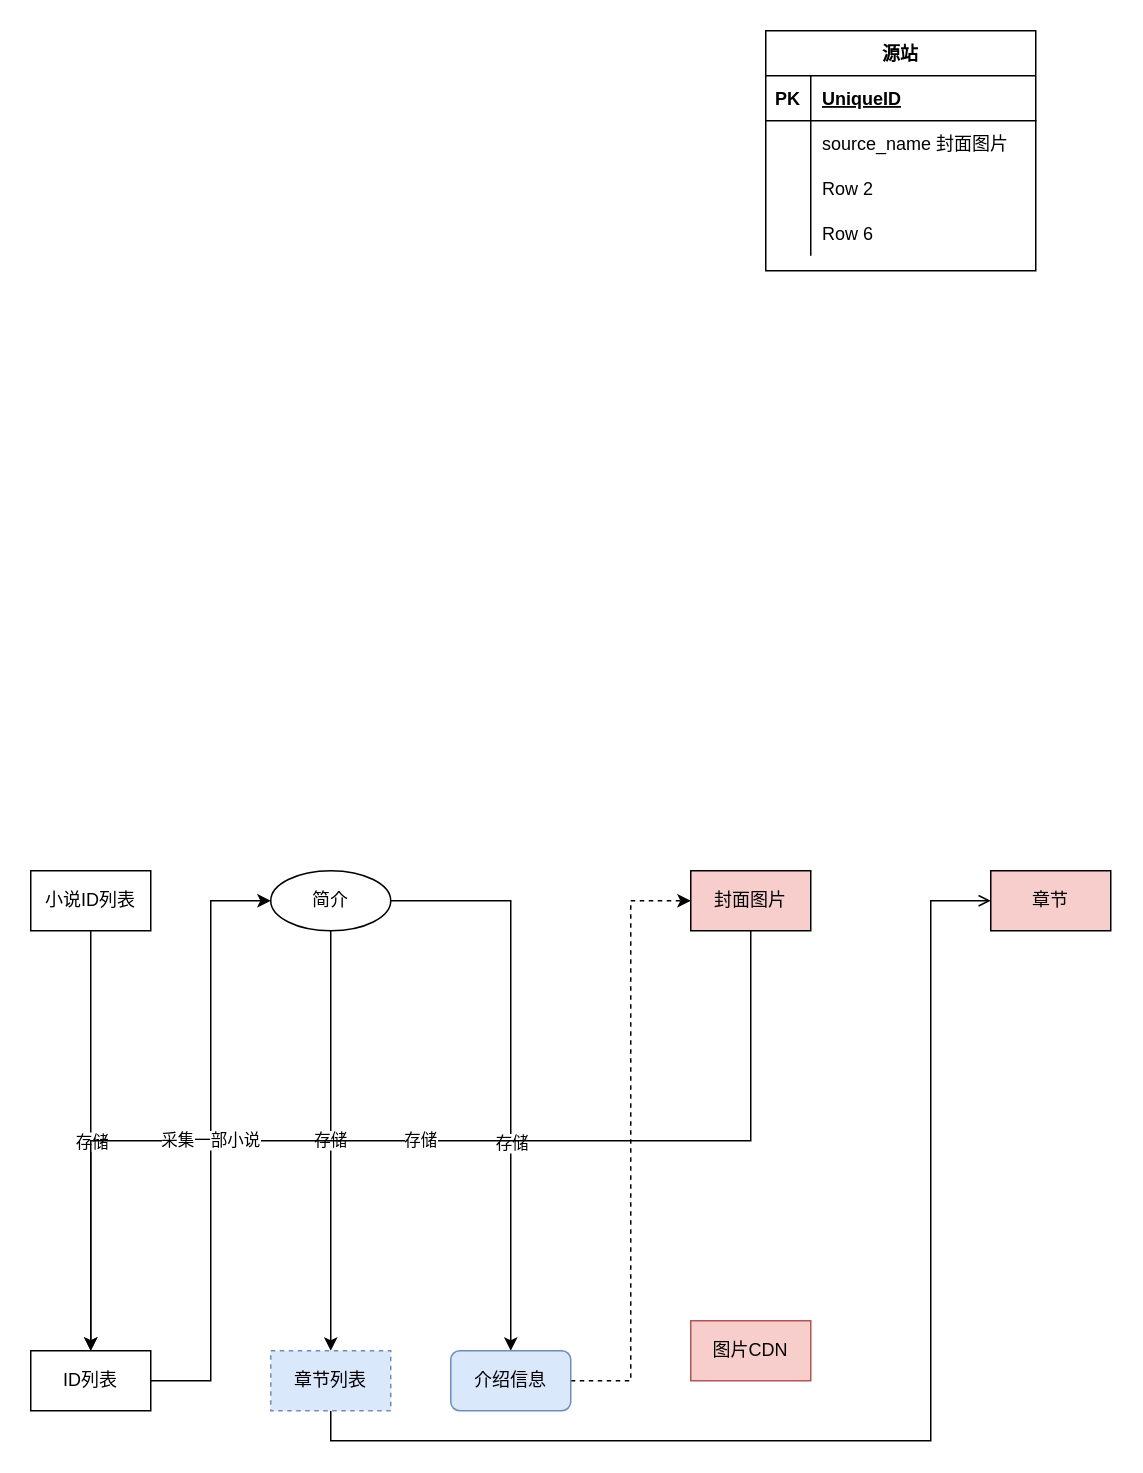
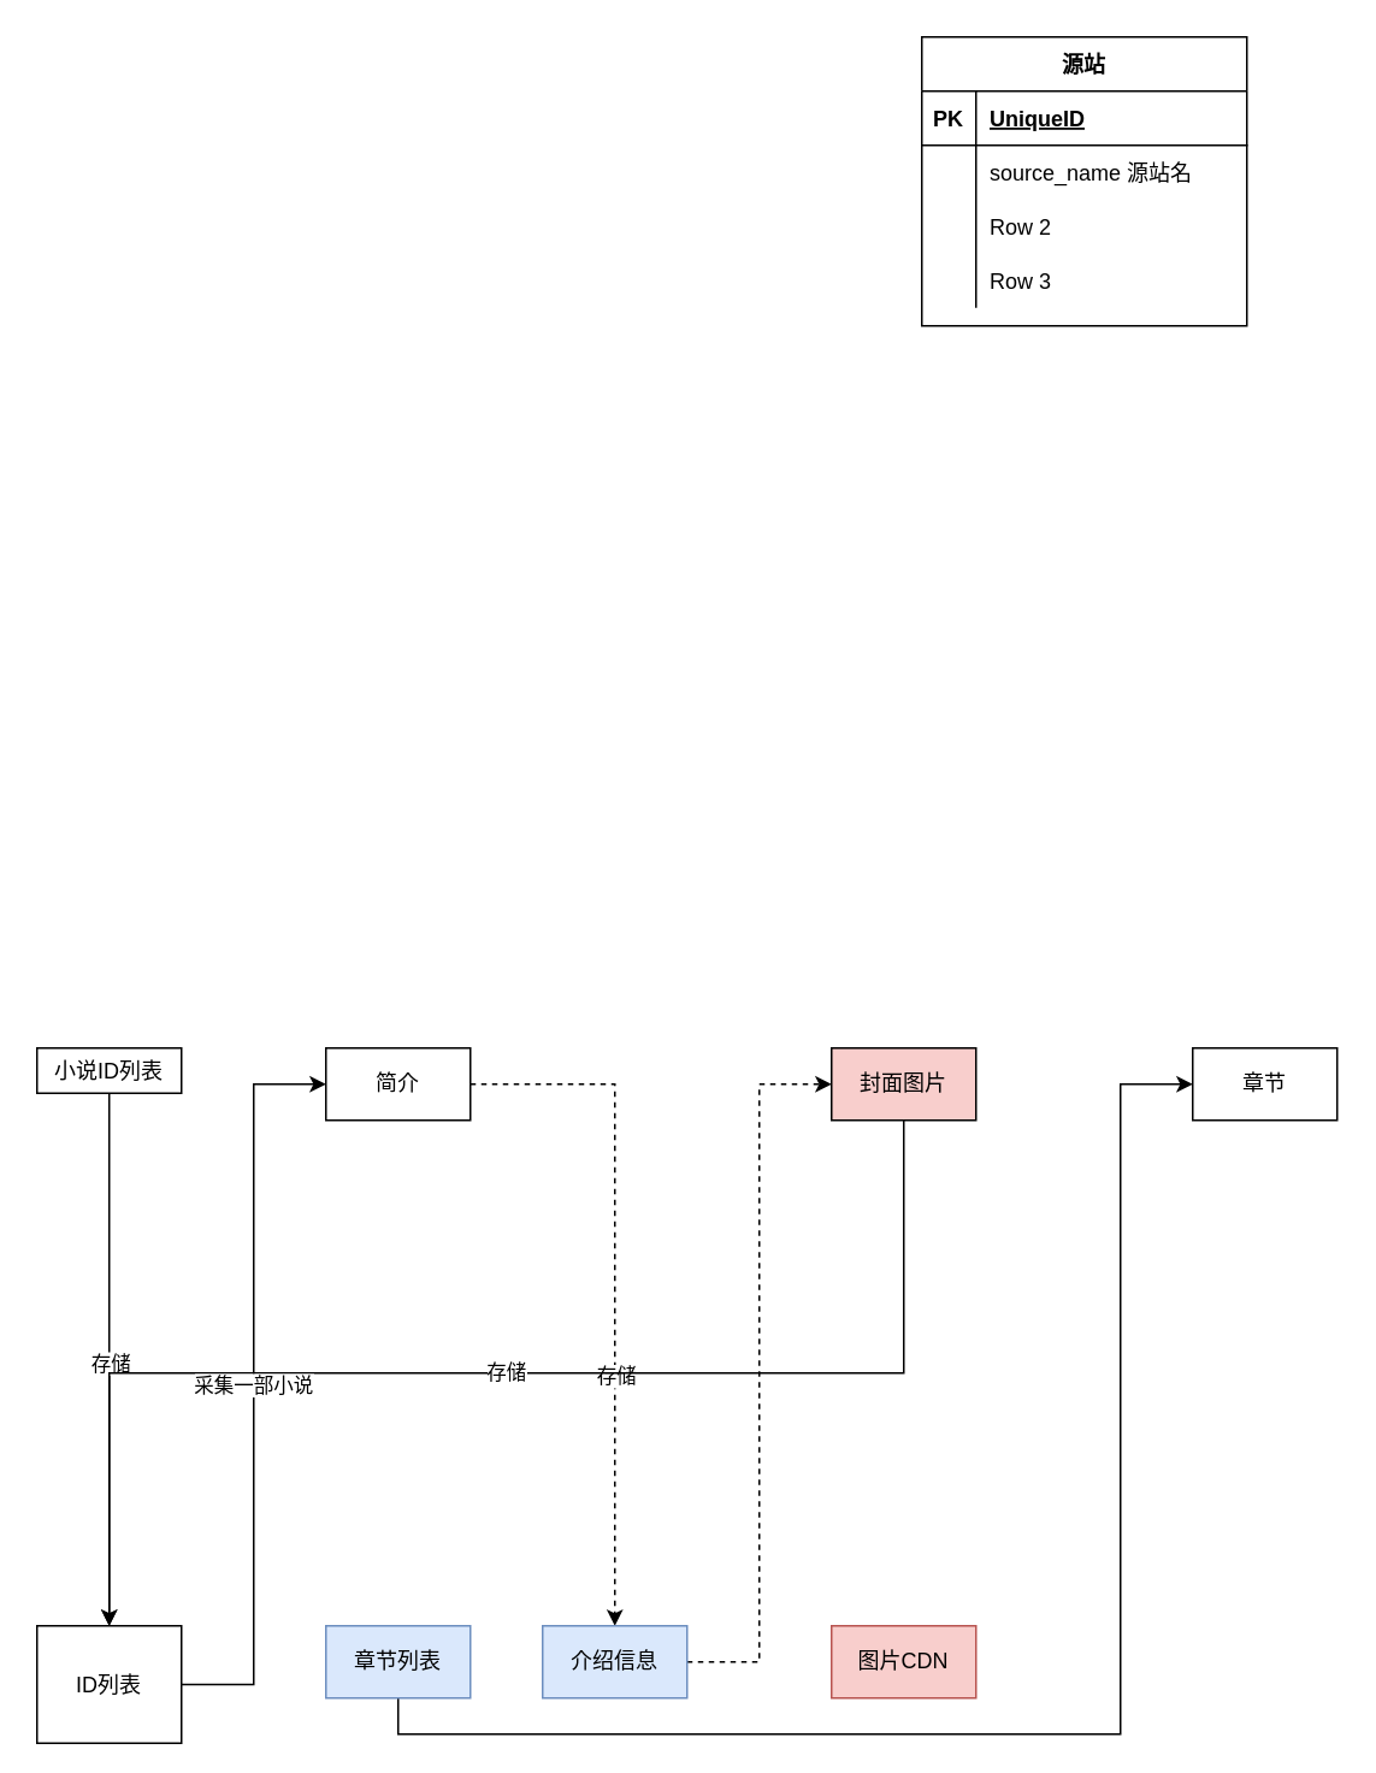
  <mxCell id="0" />
  <mxCell id="1" parent="0" />
  <mxCell id="2" value="源站" style="shape=table;startSize=30;container=1;collapsible=1;childLayout=tableLayout;fixedRows=1;rowLines=0;fontStyle=1;align=center;resizeLast=1;" parent="1" vertex="1"><mxGeometry x="510" y="20" width="180" height="160" as="geometry" /></mxCell>
  <mxCell id="3" value="" style="shape=tableRow;horizontal=0;startSize=0;swimlaneHead=0;swimlaneBody=0;fillColor=none;collapsible=0;dropTarget=0;points=[[0,0.5],[1,0.5]];portConstraint=eastwest;top=0;left=0;right=0;bottom=1;" parent="2" vertex="1"><mxGeometry y="30" width="180" height="30" as="geometry" /></mxCell>
  <mxCell id="4" value="PK" style="shape=partialRectangle;connectable=0;fillColor=none;top=0;left=0;bottom=0;right=0;fontStyle=1;overflow=hidden;" parent="3" vertex="1"><mxGeometry width="30" height="30" as="geometry"><mxRectangle width="30" height="30" as="alternateBounds" /></mxGeometry></mxCell>
  <mxCell id="5" value="UniqueID" style="shape=partialRectangle;connectable=0;fillColor=none;top=0;left=0;bottom=0;right=0;align=left;spacingLeft=6;fontStyle=5;overflow=hidden;" parent="3" vertex="1"><mxGeometry x="30" width="150" height="30" as="geometry"><mxRectangle width="150" height="30" as="alternateBounds" /></mxGeometry></mxCell>
  <mxCell id="6" value="" style="shape=tableRow;horizontal=0;startSize=0;swimlaneHead=0;swimlaneBody=0;fillColor=none;collapsible=0;dropTarget=0;points=[[0,0.5],[1,0.5]];portConstraint=eastwest;top=0;left=0;right=0;bottom=0;" parent="2" vertex="1"><mxGeometry y="60" width="180" height="30" as="geometry" /></mxCell>
  <mxCell id="7" value="" style="shape=partialRectangle;connectable=0;fillColor=none;top=0;left=0;bottom=0;right=0;editable=1;overflow=hidden;" parent="6" vertex="1"><mxGeometry width="30" height="30" as="geometry"><mxRectangle width="30" height="30" as="alternateBounds" /></mxGeometry></mxCell>
- <mxCell id="8" value="source_name 封面图片" style="shape=partialRectangle;connectable=0;fillColor=none;top=0;left=0;bottom=0;right=0;align=left;spacingLeft=6;overflow=hidden;" parent="6" vertex="1"><mxGeometry x="30" width="150" height="30" as="geometry"><mxRectangle width="150" height="30" as="alternateBounds" /></mxGeometry></mxCell>
+ <mxCell id="8" value="source_name 源站名" style="shape=partialRectangle;connectable=0;fillColor=none;top=0;left=0;bottom=0;right=0;align=left;spacingLeft=6;overflow=hidden;" parent="6" vertex="1"><mxGeometry x="30" width="150" height="30" as="geometry"><mxRectangle width="150" height="30" as="alternateBounds" /></mxGeometry></mxCell>
  <mxCell id="9" value="" style="shape=tableRow;horizontal=0;startSize=0;swimlaneHead=0;swimlaneBody=0;fillColor=none;collapsible=0;dropTarget=0;points=[[0,0.5],[1,0.5]];portConstraint=eastwest;top=0;left=0;right=0;bottom=0;" parent="2" vertex="1"><mxGeometry y="90" width="180" height="30" as="geometry" /></mxCell>
  <mxCell id="10" value="" style="shape=partialRectangle;connectable=0;fillColor=none;top=0;left=0;bottom=0;right=0;editable=1;overflow=hidden;" parent="9" vertex="1"><mxGeometry width="30" height="30" as="geometry"><mxRectangle width="30" height="30" as="alternateBounds" /></mxGeometry></mxCell>
  <mxCell id="11" value="Row 2" style="shape=partialRectangle;connectable=0;fillColor=none;top=0;left=0;bottom=0;right=0;align=left;spacingLeft=6;overflow=hidden;" parent="9" vertex="1"><mxGeometry x="30" width="150" height="30" as="geometry"><mxRectangle width="150" height="30" as="alternateBounds" /></mxGeometry></mxCell>
  <mxCell id="12" value="" style="shape=tableRow;horizontal=0;startSize=0;swimlaneHead=0;swimlaneBody=0;fillColor=none;collapsible=0;dropTarget=0;points=[[0,0.5],[1,0.5]];portConstraint=eastwest;top=0;left=0;right=0;bottom=0;" parent="2" vertex="1"><mxGeometry y="120" width="180" height="30" as="geometry" /></mxCell>
  <mxCell id="13" value="" style="shape=partialRectangle;connectable=0;fillColor=none;top=0;left=0;bottom=0;right=0;editable=1;overflow=hidden;" parent="12" vertex="1"><mxGeometry width="30" height="30" as="geometry"><mxRectangle width="30" height="30" as="alternateBounds" /></mxGeometry></mxCell>
- <mxCell id="14" value="Row 6" style="shape=partialRectangle;connectable=0;fillColor=none;top=0;left=0;bottom=0;right=0;align=left;spacingLeft=6;overflow=hidden;" parent="12" vertex="1"><mxGeometry x="30" width="150" height="30" as="geometry"><mxRectangle width="150" height="30" as="alternateBounds" /></mxGeometry></mxCell>
+ <mxCell id="14" value="Row 3" style="shape=partialRectangle;connectable=0;fillColor=none;top=0;left=0;bottom=0;right=0;align=left;spacingLeft=6;overflow=hidden;" parent="12" vertex="1"><mxGeometry x="30" width="150" height="30" as="geometry"><mxRectangle width="150" height="30" as="alternateBounds" /></mxGeometry></mxCell>
  <mxCell id="15" style="edgeStyle=orthogonalEdgeStyle;rounded=0;orthogonalLoop=1;jettySize=auto;html=1;exitX=0.5;exitY=1;exitDx=0;exitDy=0;" edge="1" parent="1" source="17" target="26"><mxGeometry relative="1" as="geometry" /></mxCell>
  <mxCell id="16" value="存储" style="edgeLabel;html=1;align=center;verticalAlign=middle;resizable=0;points=[];" vertex="1" connectable="0" parent="15"><mxGeometry x="0.244" relative="1" as="geometry"><mxPoint y="-34" as="offset" /></mxGeometry></mxCell>
- <mxCell id="17" value="小说ID列表" style="rounded=0;whiteSpace=wrap;html=1;" vertex="1" parent="1"><mxGeometry x="20" y="580" width="80" height="40" as="geometry" /></mxCell>
- <mxCell id="18" value="存储" style="edgeStyle=orthogonalEdgeStyle;rounded=0;orthogonalLoop=1;jettySize=auto;html=1;exitX=0.5;exitY=1;exitDx=0;exitDy=0;entryX=0.5;entryY=0;entryDx=0;entryDy=0;" edge="1" parent="1" source="21" target="28"><mxGeometry relative="1" as="geometry"><Array as="points" /></mxGeometry></mxCell>
- <mxCell id="19" style="edgeStyle=orthogonalEdgeStyle;rounded=0;orthogonalLoop=1;jettySize=auto;html=1;exitX=1;exitY=0.5;exitDx=0;exitDy=0;entryX=0.5;entryY=0;entryDx=0;entryDy=0;" edge="1" parent="1" source="21" target="30"><mxGeometry relative="1" as="geometry" /></mxCell>
+ <mxCell id="17" value="小说ID列表" style="rounded=0;whiteSpace=wrap;html=1;" vertex="1" parent="1"><mxGeometry x="20" y="580" width="80" height="25" as="geometry" /></mxCell>
+ <mxCell id="19" style="edgeStyle=orthogonalEdgeStyle;rounded=0;orthogonalLoop=1;jettySize=auto;html=1;exitX=1;exitY=0.5;exitDx=0;exitDy=0;entryX=0.5;entryY=0;entryDx=0;entryDy=0;dashed=1;" edge="1" parent="1" source="21" target="30"><mxGeometry relative="1" as="geometry" /></mxCell>
  <mxCell id="20" value="存储" style="edgeLabel;html=1;align=center;verticalAlign=middle;resizable=0;points=[];" vertex="1" connectable="0" parent="19"><mxGeometry x="0.268" relative="1" as="geometry"><mxPoint as="offset" /></mxGeometry></mxCell>
- <mxCell id="21" value="简介" style="ellipse;whiteSpace=wrap;html=1;" vertex="1" parent="1"><mxGeometry x="180" y="580" width="80" height="40" as="geometry" /></mxCell>
- <mxCell id="22" value="章节" style="rounded=0;whiteSpace=wrap;html=1;fillColor=#f8cecc;" vertex="1" parent="1"><mxGeometry x="660" y="580" width="80" height="40" as="geometry" /></mxCell>
+ <mxCell id="21" value="简介" style="rounded=0;whiteSpace=wrap;html=1;" vertex="1" parent="1"><mxGeometry x="180" y="580" width="80" height="40" as="geometry" /></mxCell>
+ <mxCell id="22" value="章节" style="rounded=0;whiteSpace=wrap;html=1;" vertex="1" parent="1"><mxGeometry x="660" y="580" width="80" height="40" as="geometry" /></mxCell>
  <mxCell id="23" value="存储" style="edgeStyle=orthogonalEdgeStyle;rounded=0;orthogonalLoop=1;jettySize=auto;html=1;exitX=0.5;exitY=1;exitDx=0;exitDy=0;" edge="1" parent="1" source="24" target="26"><mxGeometry relative="1" as="geometry" /></mxCell>
  <mxCell id="24" value="封面图片" style="rounded=0;whiteSpace=wrap;html=1;fillColor=#f8cecc;" vertex="1" parent="1"><mxGeometry x="460" y="580" width="80" height="40" as="geometry" /></mxCell>
  <mxCell id="25" value="采集一部小说" style="edgeStyle=orthogonalEdgeStyle;rounded=0;orthogonalLoop=1;jettySize=auto;html=1;exitX=1;exitY=0.5;exitDx=0;exitDy=0;entryX=0;entryY=0.5;entryDx=0;entryDy=0;" edge="1" parent="1" source="26" target="21"><mxGeometry relative="1" as="geometry" /></mxCell>
- <mxCell id="26" value="ID列表" style="rounded=0;whiteSpace=wrap;html=1;" vertex="1" parent="1"><mxGeometry x="20" y="900" width="80" height="40" as="geometry" /></mxCell>
- <mxCell id="27" style="edgeStyle=orthogonalEdgeStyle;rounded=0;orthogonalLoop=1;jettySize=auto;html=1;exitX=0.5;exitY=1;exitDx=0;exitDy=0;entryX=0;entryY=0.5;entryDx=0;entryDy=0;endArrow=open;" edge="1" parent="1" source="28" target="22"><mxGeometry relative="1" as="geometry"><mxPoint x="700" y="850" as="targetPoint" /><Array as="points"><mxPoint x="220" y="960" /><mxPoint x="620" y="960" /><mxPoint x="620" y="600" /></Array></mxGeometry></mxCell>
- <mxCell id="28" value="章节列表" style="rounded=0;whiteSpace=wrap;html=1;fillColor=#dae8fc;strokeColor=#6c8ebf;dashed=1;" vertex="1" parent="1"><mxGeometry x="180" y="900" width="80" height="40" as="geometry" /></mxCell>
+ <mxCell id="26" value="ID列表" style="rounded=0;whiteSpace=wrap;html=1;" vertex="1" parent="1"><mxGeometry x="20" y="900" width="80" height="65" as="geometry" /></mxCell>
+ <mxCell id="27" style="edgeStyle=orthogonalEdgeStyle;rounded=0;orthogonalLoop=1;jettySize=auto;html=1;exitX=0.5;exitY=1;exitDx=0;exitDy=0;entryX=0;entryY=0.5;entryDx=0;entryDy=0;" edge="1" parent="1" source="28" target="22"><mxGeometry relative="1" as="geometry"><mxPoint x="700" y="850" as="targetPoint" /><Array as="points"><mxPoint x="220" y="960" /><mxPoint x="620" y="960" /><mxPoint x="620" y="600" /></Array></mxGeometry></mxCell>
+ <mxCell id="28" value="章节列表" style="rounded=0;whiteSpace=wrap;html=1;fillColor=#dae8fc;strokeColor=#6c8ebf;" vertex="1" parent="1"><mxGeometry x="180" y="900" width="80" height="40" as="geometry" /></mxCell>
  <mxCell id="29" style="edgeStyle=orthogonalEdgeStyle;rounded=0;orthogonalLoop=1;jettySize=auto;html=1;exitX=1;exitY=0.5;exitDx=0;exitDy=0;entryX=0;entryY=0.5;entryDx=0;entryDy=0;dashed=1;" edge="1" parent="1" source="30" target="24"><mxGeometry relative="1" as="geometry" /></mxCell>
- <mxCell id="30" value="介绍信息" style="whiteSpace=wrap;html=1;fillColor=#dae8fc;strokeColor=#6c8ebf;rounded=1;" vertex="1" parent="1"><mxGeometry x="300" y="900" width="80" height="40" as="geometry" /></mxCell>
- <mxCell id="31" value="图片CDN" style="rounded=0;whiteSpace=wrap;html=1;fillColor=#f8cecc;strokeColor=#b85450;" vertex="1" parent="1"><mxGeometry x="460" y="880" width="80" height="40" as="geometry" /></mxCell>
+ <mxCell id="30" value="介绍信息" style="rounded=0;whiteSpace=wrap;html=1;fillColor=#dae8fc;strokeColor=#6c8ebf;" vertex="1" parent="1"><mxGeometry x="300" y="900" width="80" height="40" as="geometry" /></mxCell>
+ <mxCell id="31" value="图片CDN" style="rounded=0;whiteSpace=wrap;html=1;fillColor=#f8cecc;strokeColor=#b85450;" vertex="1" parent="1"><mxGeometry x="460" y="900" width="80" height="40" as="geometry" /></mxCell>
